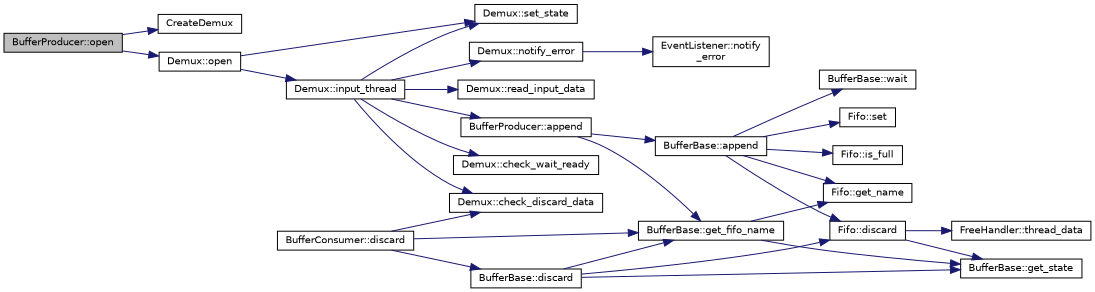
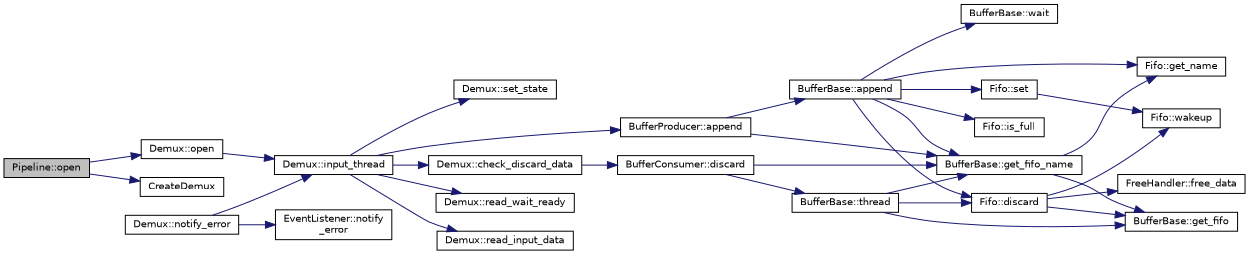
  digraph {
    rankdir=LR
    node [color=black fillcolor=white fontname=Helvetica fontsize=10 shape=record style=filled]
    edge [color=midnightblue fontname=Helvetica fontsize=10 labelfontname=Helvetica labelfontsize=10 style=solid]
-   n1 [fillcolor=grey75 fontcolor=black height=0.2 label="BufferProducer::open" width=0.4]
+   n1 [fillcolor=grey75 fontcolor=black height=0.2 label="Pipeline::open" width=0.4]
    n2 [height=0.2 label=CreateDemux width=0.4]
    n3 [height=0.2 label="Demux::open" width=0.4]
    n4 [height=0.2 label="Demux::input_thread" width=0.4]
    n5 [height=0.2 label="Demux::set_state" width=0.4]
    n6 [height=0.2 label="BufferProducer::append" width=0.4]
    n7 [height=0.2 label="Demux::check_discard_data" width=0.4]
-   n8 [height=0.2 label="Demux::check_wait_ready" width=0.4]
+   n8 [height=0.2 label="Demux::read_wait_ready" width=0.4]
    n9 [height=0.2 label="Demux::notify_error" width=0.4]
    n10 [height=0.2 label="Demux::read_input_data" width=0.4]
    n11 [height=0.2 label="BufferBase::append" width=0.4]
    n12 [height=0.2 label="BufferBase::get_fifo_name" width=0.4]
    n13 [height=0.2 label="BufferConsumer::discard" width=0.4]
    n14 [height=0.2 label="EventListener::notify\l_error" width=0.4]
    n15 [height=0.2 label="Fifo::set" width=0.4]
    n16 [height=0.2 label="Fifo::discard" width=0.4]
    n17 [height=0.2 label="Fifo::get_name" width=0.4]
    n18 [height=0.2 label="Fifo::is_full" width=0.4]
    n19 [height=0.2 label="BufferBase::wait" width=0.4]
-   n20 [height=0.2 label="BufferBase::get_state" width=0.4]
-   n22 [height=0.2 label="FreeHandler::thread_data" width=0.4]
-   n23 [height=0.2 label="BufferBase::discard" width=0.4]
+   n20 [height=0.2 label="BufferBase::get_fifo" width=0.4]
+   n21 [height=0.2 label="Fifo::wakeup" width=0.4]
+   n22 [height=0.2 label="FreeHandler::free_data" width=0.4]
+   n23 [height=0.2 label="BufferBase::thread" width=0.4]
    n1 -> n2
    n1 -> n3
    n3 -> n4
-   n3 -> n5
    n4 -> n5
    n4 -> n6
    n4 -> n7
    n4 -> n8
-   n4 -> n9
+   n9 -> n4
    n4 -> n10
    n6 -> n11
    n6 -> n12
-   n13 -> n7
+   n7 -> n13
    n9 -> n14
+   n11 -> n12
    n11 -> n15
    n11 -> n16
    n11 -> n17
    n11 -> n18
    n11 -> n19
    n12 -> n17
    n12 -> n20
    n13 -> n12
    n13 -> n23
+   n15 -> n21
    n16 -> n20
+   n16 -> n21
    n16 -> n22
    n23 -> n12
    n23 -> n16
    n23 -> n20
  }
